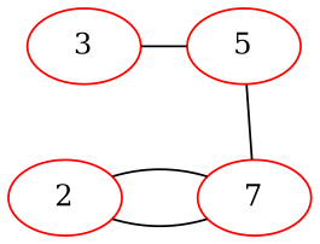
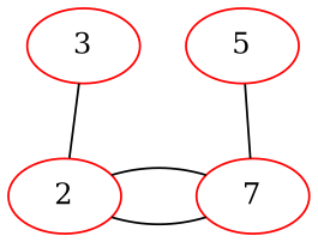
  graph {
    node [color=red]
    2
    n2 [label=7]
    5
    3
    subgraph sub_1 {
      rank=sink
      2
      n2
    }
    subgraph sub_2 {
      rank=same
      5
      3
    }
    2 -- n2 [minlen=2]
    2 -- n2
    5 -- n2 [weight=3]
-   3 -- 5 [weight=3]
+   3 -- 2 [weight=3]
  }
